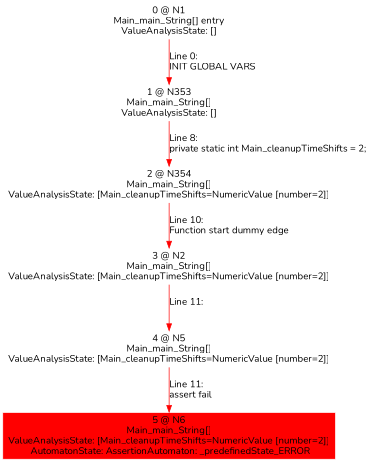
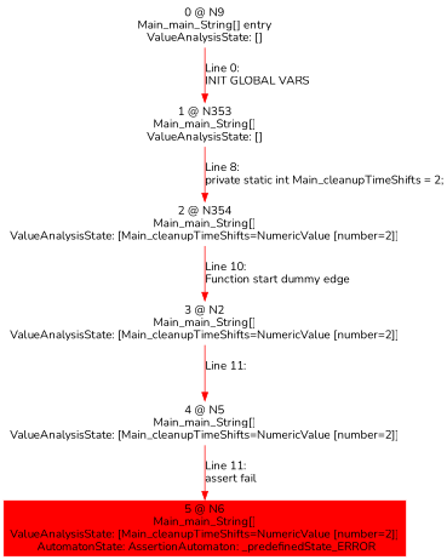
  digraph {
    fontname=Nunito
    node [color=white shape=box style=filled fontname=Nunito]
    edge [color=red fontname=Nunito]
-   n1 [label="0 @ N1\nMain_main_String[] entry\nValueAnalysisState: []\n"]
+   n1 [label="0 @ N9\nMain_main_String[] entry\nValueAnalysisState: []\n"]
    n2 [label="1 @ N353\nMain_main_String[]\nValueAnalysisState: []\n"]
    n3 [label="2 @ N354\nMain_main_String[]\nValueAnalysisState: [Main_cleanupTimeShifts=NumericValue [number=2]]\n"]
    n4 [label="3 @ N2\nMain_main_String[]\nValueAnalysisState: [Main_cleanupTimeShifts=NumericValue [number=2]]\n"]
    n5 [label="4 @ N5\nMain_main_String[]\nValueAnalysisState: [Main_cleanupTimeShifts=NumericValue [number=2]]\n"]
    n6 [fillcolor=red label="5 @ N6\nMain_main_String[]\nValueAnalysisState: [Main_cleanupTimeShifts=NumericValue [number=2]]\n AutomatonState: AssertionAutomaton: _predefinedState_ERROR\n"]
    n1 -> n2 [label="Line 0: \lINIT GLOBAL VARS\l"]
    n2 -> n3 [label="Line 8: \lprivate static int Main_cleanupTimeShifts = 2;\l"]
    n3 -> n4 [label="Line 10: \lFunction start dummy edge\l"]
    n4 -> n5 [label="Line 11: \l\l"]
    n5 -> n6 [label="Line 11: \lassert fail\l"]
  }
